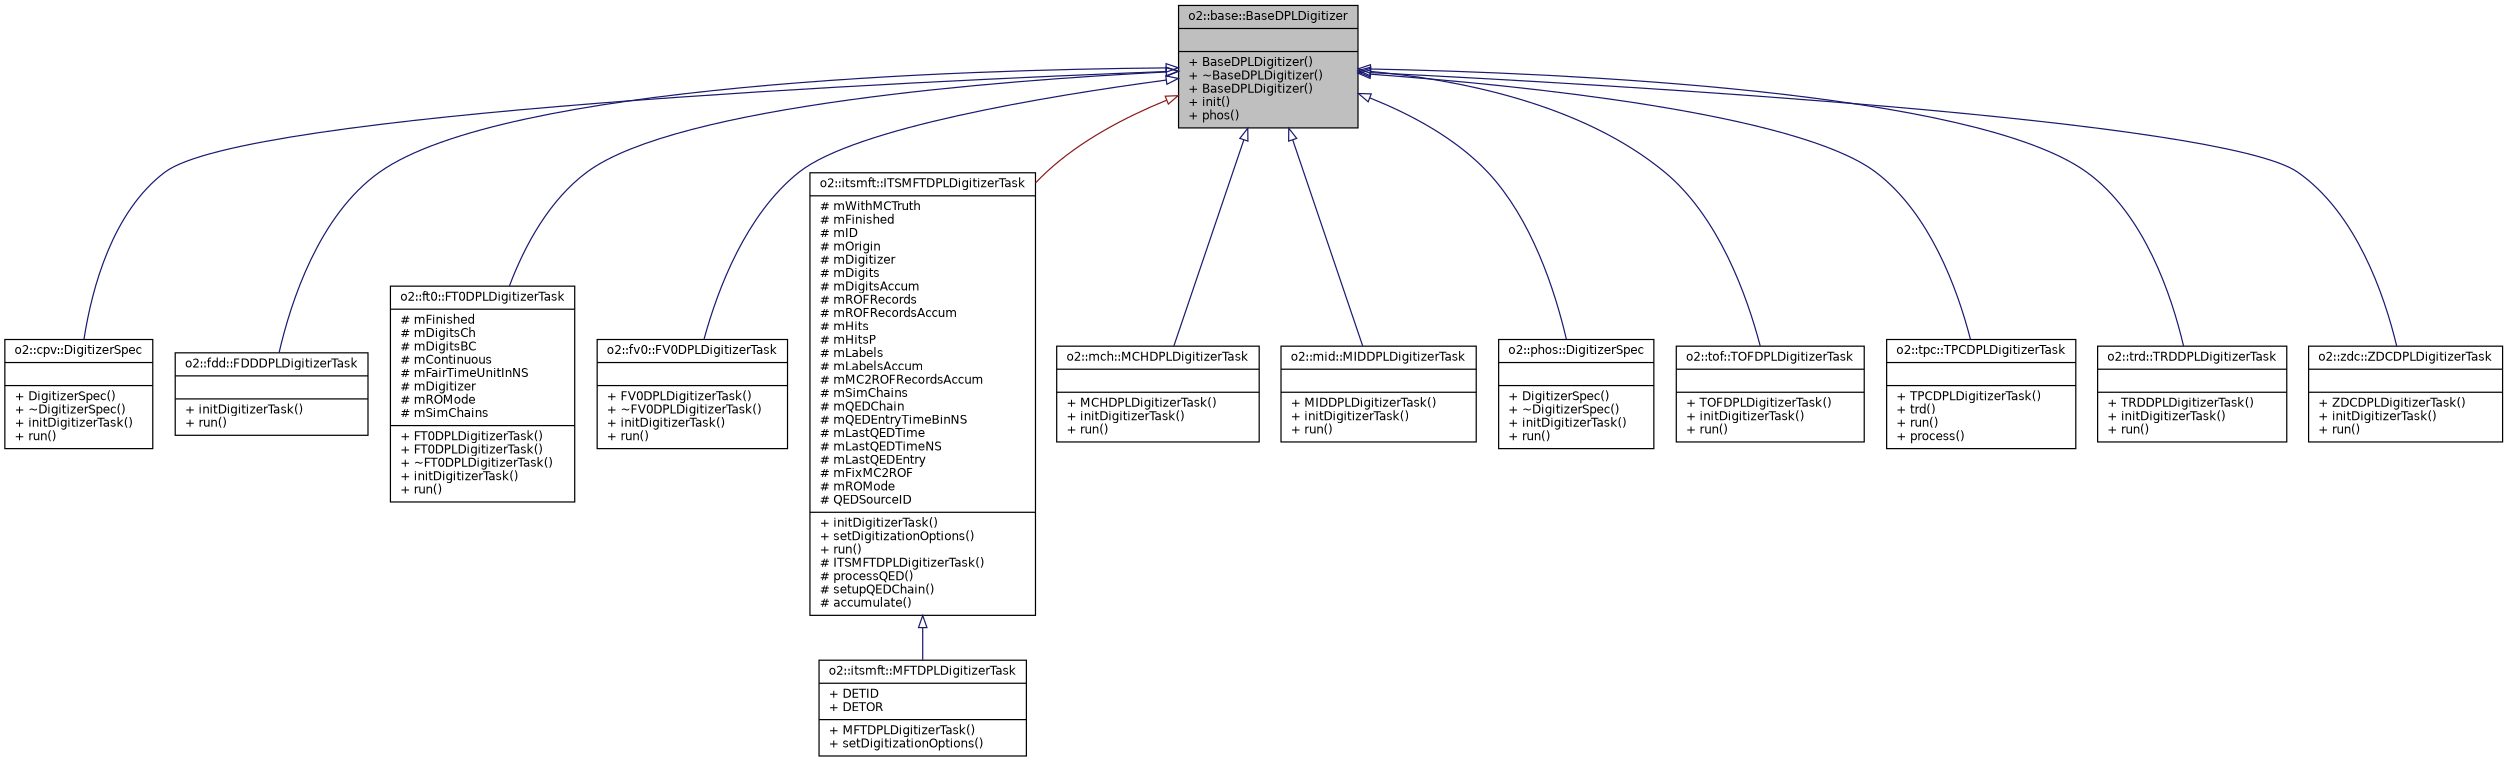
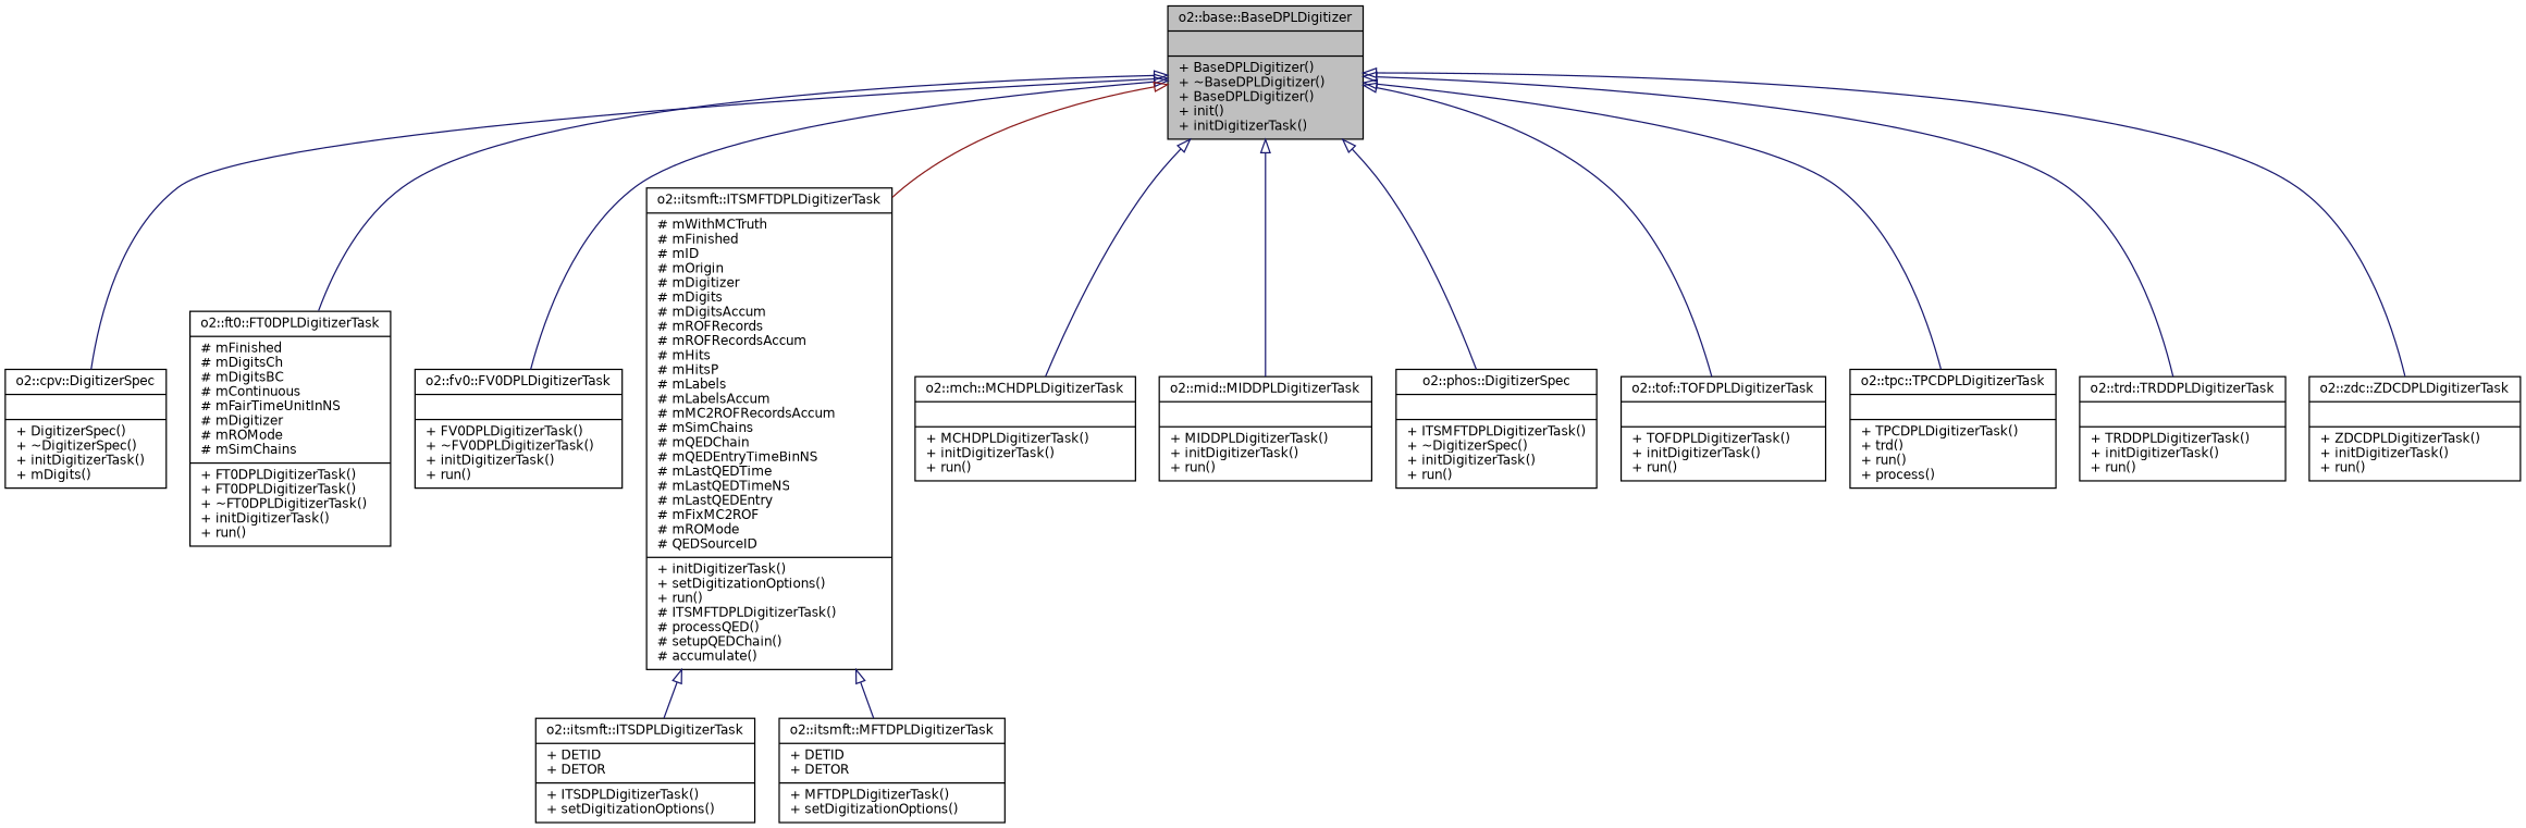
  digraph {
    node [color=black fontname=Helvetica fontsize=10 shape=record]
    edge [arrowtail=onormal color=midnightblue dir=back fontname=Helvetica fontsize=10 labelfontname=Helvetica labelfontsize=10 style=solid]
-   n1 [fillcolor=grey75 fontcolor=black height=0.2 label="{o2::base::BaseDPLDigitizer\n||+ BaseDPLDigitizer()\l+ ~BaseDPLDigitizer()\l+ BaseDPLDigitizer()\l+ init()\l+ phos()\l}" style=filled width=0.4]
-   n2 [height=0.2 label="{o2::cpv::DigitizerSpec\n||+ DigitizerSpec()\l+ ~DigitizerSpec()\l+ initDigitizerTask()\l+ run()\l}" width=0.4]
-   n3 [height=0.2 label="{o2::fdd::FDDDPLDigitizerTask\n||+ initDigitizerTask()\l+ run()\l}" width=0.4]
+   n1 [fillcolor=grey75 fontcolor=black height=0.2 label="{o2::base::BaseDPLDigitizer\n||+ BaseDPLDigitizer()\l+ ~BaseDPLDigitizer()\l+ BaseDPLDigitizer()\l+ init()\l+ initDigitizerTask()\l}" style=filled width=0.4]
+   n2 [height=0.2 label="{o2::cpv::DigitizerSpec\n||+ DigitizerSpec()\l+ ~DigitizerSpec()\l+ initDigitizerTask()\l+ mDigits()\l}" width=0.4]
    n4 [height=0.2 label="{o2::ft0::FT0DPLDigitizerTask\n|# mFinished\l# mDigitsCh\l# mDigitsBC\l# mContinuous\l# mFairTimeUnitInNS\l# mDigitizer\l# mROMode\l# mSimChains\l|+ FT0DPLDigitizerTask()\l+ FT0DPLDigitizerTask()\l+ ~FT0DPLDigitizerTask()\l+ initDigitizerTask()\l+ run()\l}" width=0.4]
    n5 [height=0.2 label="{o2::fv0::FV0DPLDigitizerTask\n||+ FV0DPLDigitizerTask()\l+ ~FV0DPLDigitizerTask()\l+ initDigitizerTask()\l+ run()\l}" width=0.4]
    n6 [height=0.2 label="{o2::itsmft::ITSMFTDPLDigitizerTask\n|# mWithMCTruth\l# mFinished\l# mID\l# mOrigin\l# mDigitizer\l# mDigits\l# mDigitsAccum\l# mROFRecords\l# mROFRecordsAccum\l# mHits\l# mHitsP\l# mLabels\l# mLabelsAccum\l# mMC2ROFRecordsAccum\l# mSimChains\l# mQEDChain\l# mQEDEntryTimeBinNS\l# mLastQEDTime\l# mLastQEDTimeNS\l# mLastQEDEntry\l# mFixMC2ROF\l# mROMode\l# QEDSourceID\l|+ initDigitizerTask()\l+ setDigitizationOptions()\l+ run()\l# ITSMFTDPLDigitizerTask()\l# processQED()\l# setupQEDChain()\l# accumulate()\l}" width=0.4]
    n7 [height=0.2 label="{o2::mch::MCHDPLDigitizerTask\n||+ MCHDPLDigitizerTask()\l+ initDigitizerTask()\l+ run()\l}" width=0.4]
    n8 [height=0.2 label="{o2::mid::MIDDPLDigitizerTask\n||+ MIDDPLDigitizerTask()\l+ initDigitizerTask()\l+ run()\l}" width=0.4]
-   n9 [height=0.2 label="{o2::phos::DigitizerSpec\n||+ DigitizerSpec()\l+ ~DigitizerSpec()\l+ initDigitizerTask()\l+ run()\l}" width=0.4]
+   n9 [height=0.2 label="{o2::phos::DigitizerSpec\n||+ ITSMFTDPLDigitizerTask()\l+ ~DigitizerSpec()\l+ initDigitizerTask()\l+ run()\l}" width=0.4]
    n10 [height=0.2 label="{o2::tof::TOFDPLDigitizerTask\n||+ TOFDPLDigitizerTask()\l+ initDigitizerTask()\l+ run()\l}" width=0.4]
    n11 [height=0.2 label="{o2::tpc::TPCDPLDigitizerTask\n||+ TPCDPLDigitizerTask()\l+ trd()\l+ run()\l+ process()\l}" width=0.4]
    n12 [height=0.2 label="{o2::trd::TRDDPLDigitizerTask\n||+ TRDDPLDigitizerTask()\l+ initDigitizerTask()\l+ run()\l}" width=0.4]
    n13 [height=0.2 label="{o2::zdc::ZDCDPLDigitizerTask\n||+ ZDCDPLDigitizerTask()\l+ initDigitizerTask()\l+ run()\l}" width=0.4]
+   n14 [height=0.2 label="{o2::itsmft::ITSDPLDigitizerTask\n|+ DETID\l+ DETOR\l|+ ITSDPLDigitizerTask()\l+ setDigitizationOptions()\l}" width=0.4]
    n15 [height=0.2 label="{o2::itsmft::MFTDPLDigitizerTask\n|+ DETID\l+ DETOR\l|+ MFTDPLDigitizerTask()\l+ setDigitizationOptions()\l}" width=0.4]
    n1 -> n2
-   n1 -> n3
    n1 -> n4
    n1 -> n5
    n1 -> n6 [color=firebrick4]
    n1 -> n7
    n1 -> n8
    n1 -> n9
    n1 -> n10
    n1 -> n11
    n1 -> n12
    n1 -> n13
+   n6 -> n14
    n6 -> n15
  }
